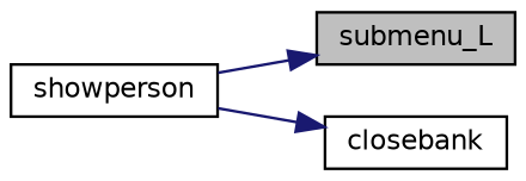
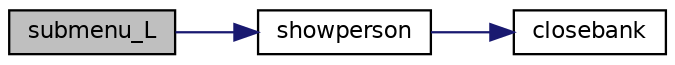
  digraph {
    rankdir=LR
    node [color=black fillcolor=white fontname=Helvetica fontsize=10 shape=record style=filled]
    edge [color=midnightblue fontname=Helvetica fontsize=10 labelfontname=Helvetica labelfontsize=10 style=solid]
    n1 [fillcolor=grey75 fontcolor=black height=0.2 label=submenu_L width=0.4]
    n2 [height=0.2 label=showperson width=0.4]
    n3 [height=0.2 label=closebank width=0.4]
-   n2 -> n1
+   n1 -> n2
    n2 -> n3
  }
